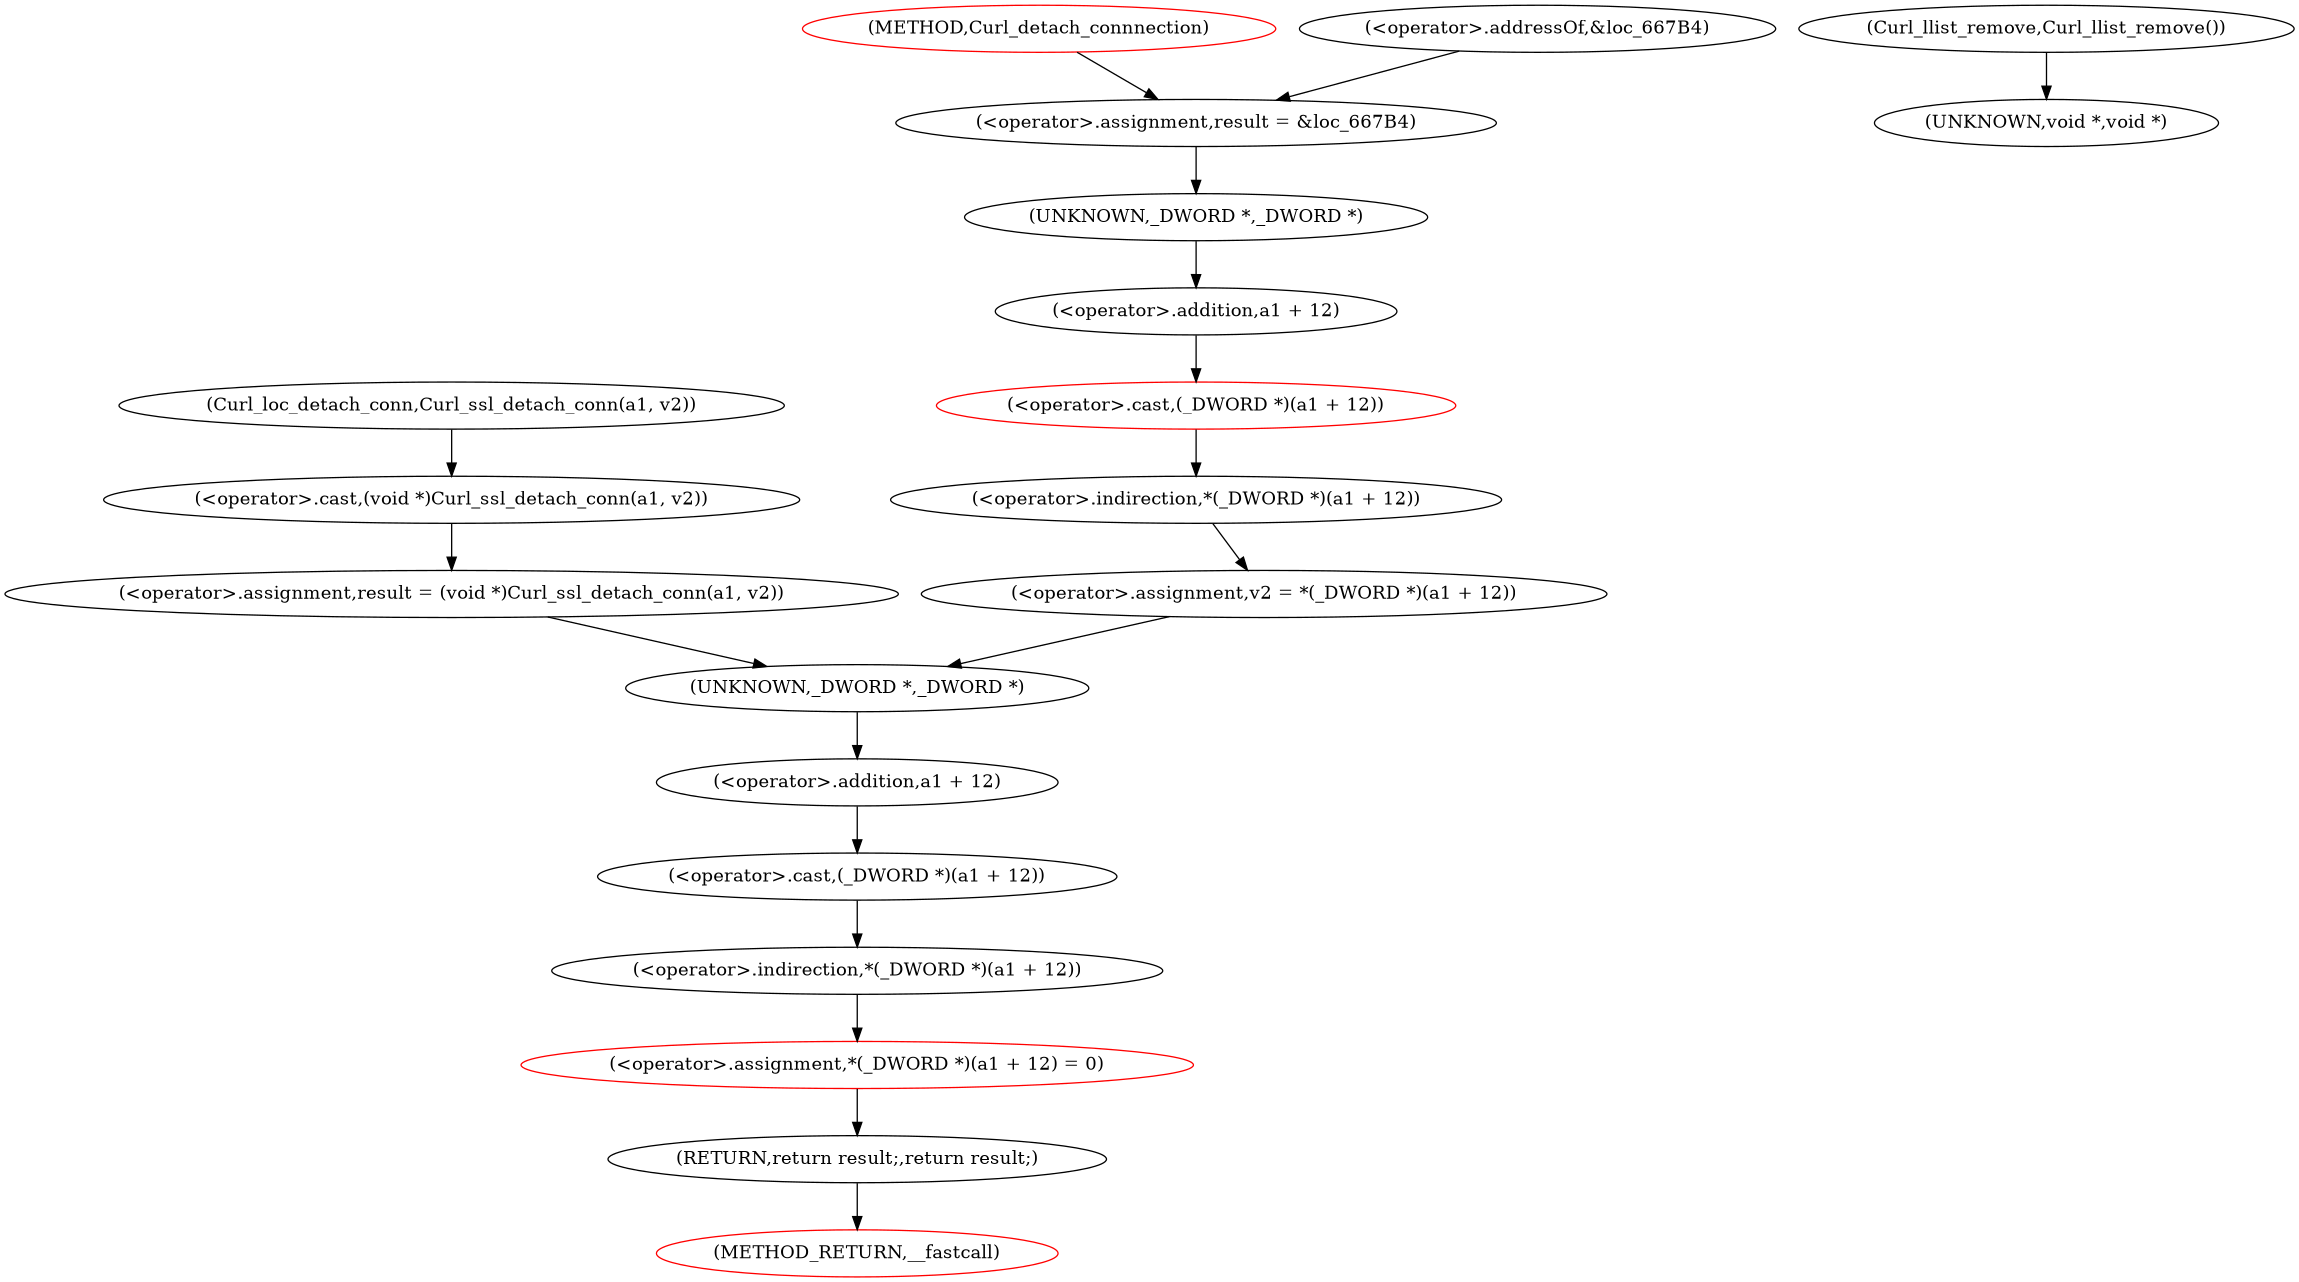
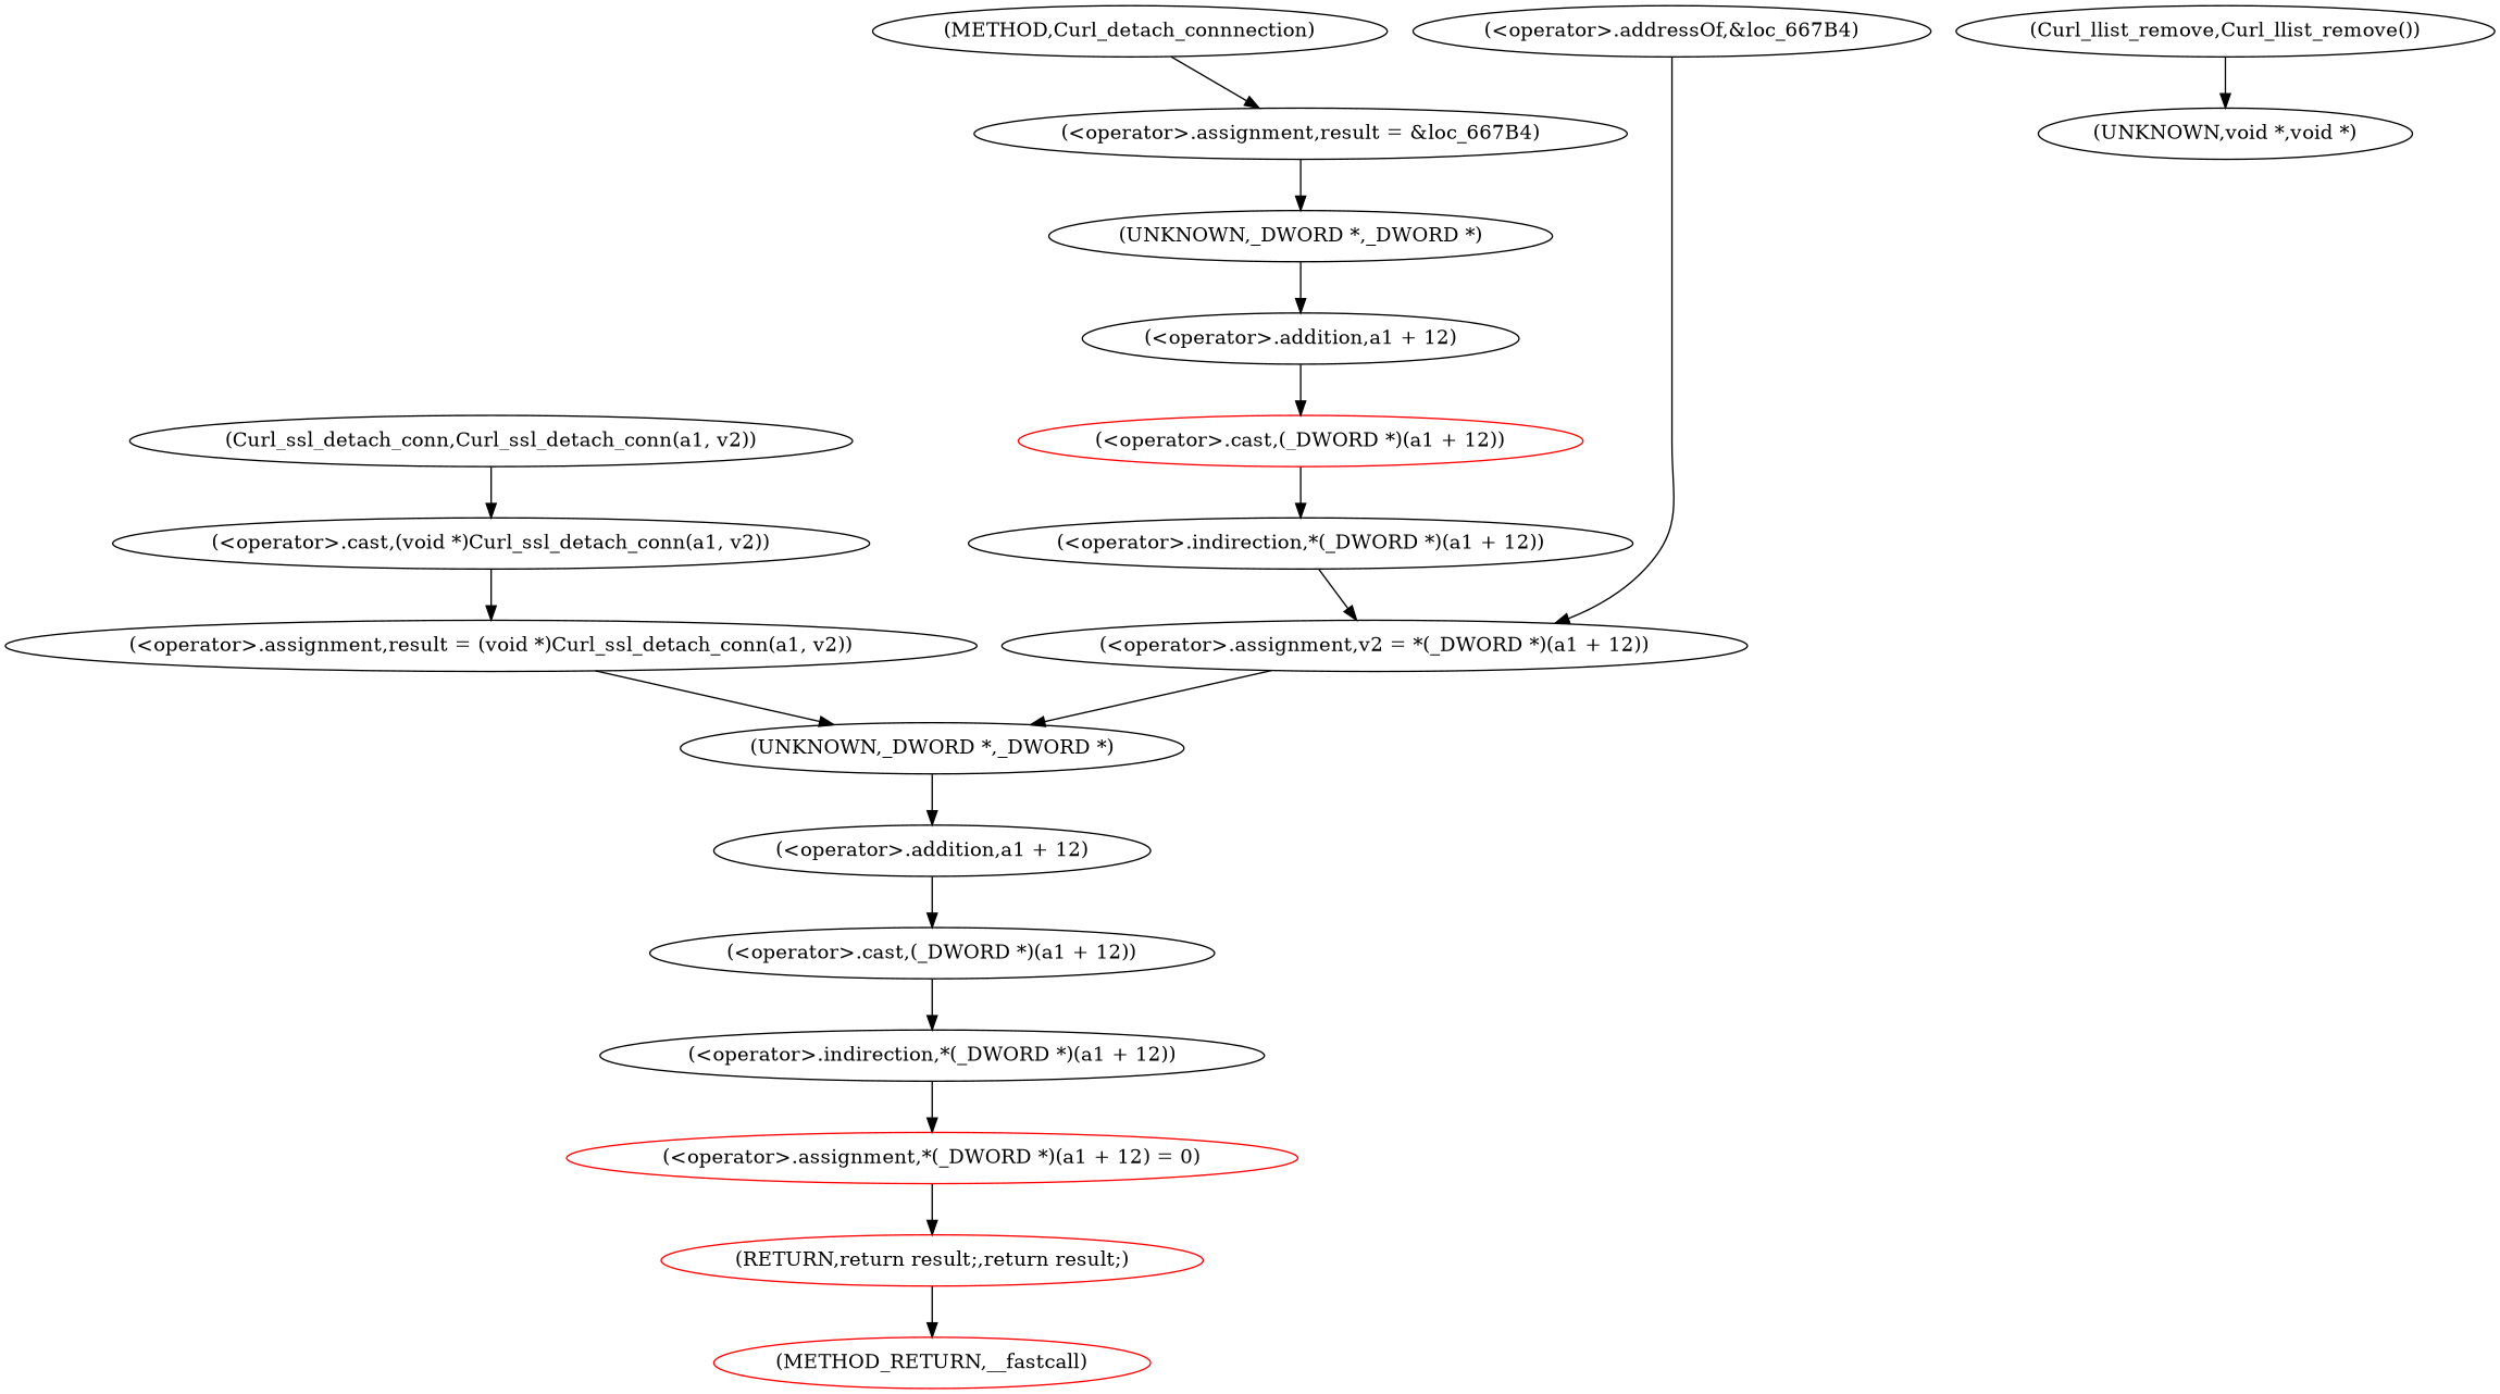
  digraph {
    node [color=black]
    n1 [label="(<operator>.assignment,result = &loc_667B4)"]
    n2 [label="(UNKNOWN,_DWORD *,_DWORD *)"]
    n3 [label="(<operator>.addition,a1 + 12)"]
    n4 [label="(<operator>.addressOf,&loc_667B4)"]
    n5 [label="(<operator>.assignment,v2 = *(_DWORD *)(a1 + 12))"]
    n6 [label="(UNKNOWN,_DWORD *,_DWORD *)"]
    n7 [label="(Curl_llist_remove,Curl_llist_remove())"]
    n8 [label="(UNKNOWN,void *,void *)"]
    n9 [label="(<operator>.addition,a1 + 12)"]
    n10 [label="(<operator>.indirection,*(_DWORD *)(a1 + 12))"]
    n11 [color=red label="(<operator>.cast,(_DWORD *)(a1 + 12))"]
    n12 [label="(<operator>.assignment,result = (void *)Curl_ssl_detach_conn(a1, v2))"]
    n13 [label="(<operator>.cast,(void *)Curl_ssl_detach_conn(a1, v2))"]
-   n14 [label="(Curl_loc_detach_conn,Curl_ssl_detach_conn(a1, v2))"]
+   n14 [label="(Curl_ssl_detach_conn,Curl_ssl_detach_conn(a1, v2))"]
    n15 [color=red label="(<operator>.assignment,*(_DWORD *)(a1 + 12) = 0)"]
-   n16 [label="(RETURN,return result;,return result;)"]
+   n16 [color=red label="(RETURN,return result;,return result;)"]
    n17 [color=red label="(METHOD_RETURN,__fastcall)"]
    n18 [label="(<operator>.indirection,*(_DWORD *)(a1 + 12))"]
    n19 [label="(<operator>.cast,(_DWORD *)(a1 + 12))"]
-   n20 [color=red label="(METHOD,Curl_detach_connnection)"]
+   n20 [label="(METHOD,Curl_detach_connnection)"]
    n1 -> n2
    n2 -> n3
    n3 -> n11
-   n4 -> n1
+   n4 -> n5
    n5 -> n6
    n6 -> n9
    n7 -> n8
    n9 -> n19
    n10 -> n5
    n11 -> n10
    n12 -> n6
    n13 -> n12
    n14 -> n13
    n15 -> n16
    n16 -> n17
    n18 -> n15
    n19 -> n18
    n20 -> n1
  }
